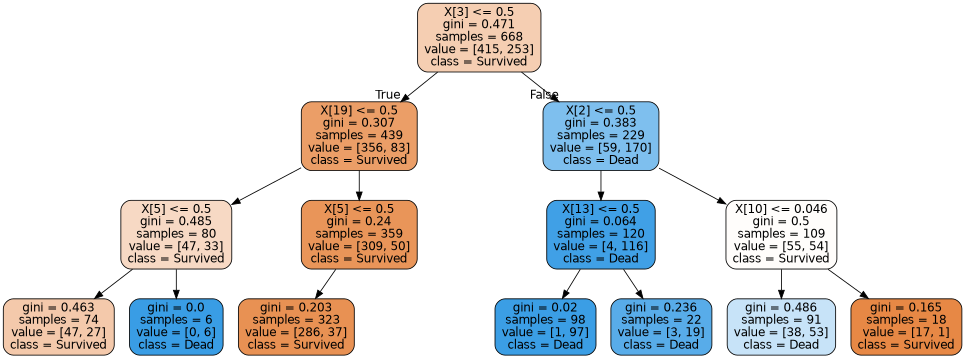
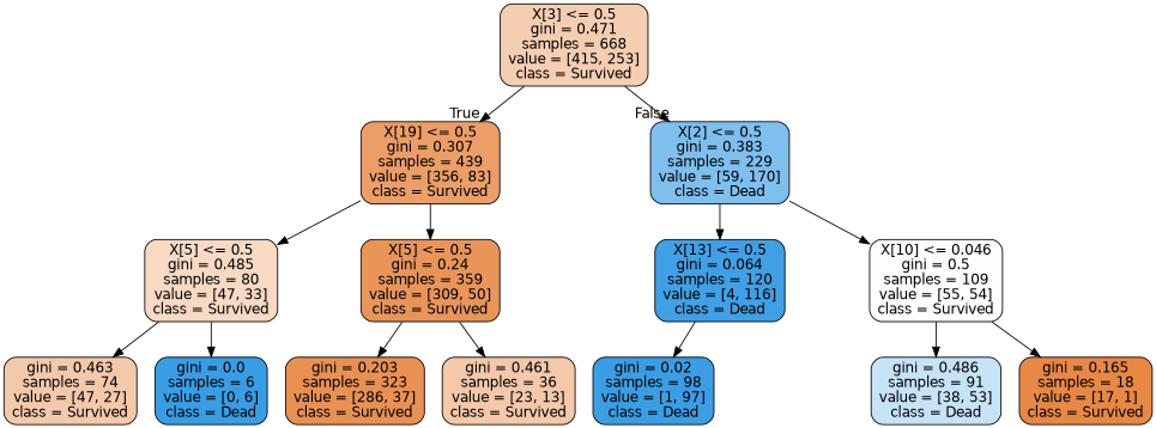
  digraph {
    fontname="DejaVu Sans"
    node [color=black fontname="DejaVu Sans" shape=box style="filled, rounded"]
    edge [fontname="DejaVu Sans"]
    n1 [fillcolor="#f5ceb2" label="X[3] <= 0.5\ngini = 0.471\nsamples = 668\nvalue = [415, 253]\nclass = Survived"]
    n2 [fillcolor="#eb9e67" label="X[19] <= 0.5\ngini = 0.307\nsamples = 439\nvalue = [356, 83]\nclass = Survived"]
    n3 [fillcolor="#7ebfee" label="X[2] <= 0.5\ngini = 0.383\nsamples = 229\nvalue = [59, 170]\nclass = Dead"]
    n4 [fillcolor="#f7d9c4" label="X[5] <= 0.5\ngini = 0.485\nsamples = 80\nvalue = [47, 33]\nclass = Survived"]
    n5 [fillcolor="#e99559" label="X[5] <= 0.5\ngini = 0.24\nsamples = 359\nvalue = [309, 50]\nclass = Survived"]
    n6 [fillcolor="#40a0e6" label="X[13] <= 0.5\ngini = 0.064\nsamples = 120\nvalue = [4, 116]\nclass = Dead"]
    n7 [fillcolor="#fffdfb" label="X[10] <= 0.046\ngini = 0.5\nsamples = 109\nvalue = [55, 54]\nclass = Survived"]
    n8 [fillcolor="#f4c9ab" label="gini = 0.463\nsamples = 74\nvalue = [47, 27]\nclass = Survived"]
    n9 [fillcolor="#399de5" label="gini = 0.0\nsamples = 6\nvalue = [0, 6]\nclass = Dead"]
    n10 [fillcolor="#e89153" label="gini = 0.203\nsamples = 323\nvalue = [286, 37]\nclass = Survived"]
+   n11 [fillcolor="#f4c8a9" label="gini = 0.461\nsamples = 36\nvalue = [23, 13]\nclass = Survived"]
    n12 [fillcolor="#3b9ee5" label="gini = 0.02\nsamples = 98\nvalue = [1, 97]\nclass = Dead"]
-   n13 [fillcolor="#58ace9" label="gini = 0.236\nsamples = 22\nvalue = [3, 19]\nclass = Dead"]
    n14 [fillcolor="#c7e3f8" label="gini = 0.486\nsamples = 91\nvalue = [38, 53]\nclass = Dead"]
    n15 [fillcolor="#e78845" label="gini = 0.165\nsamples = 18\nvalue = [17, 1]\nclass = Survived"]
    n1 -> n2 [headlabel=True labelangle=45 labeldistance=2.5]
    n1 -> n3 [headlabel=False labelangle=-45 labeldistance=2.5]
    n2 -> n4
    n2 -> n5
    n3 -> n6
    n3 -> n7
    n4 -> n8
    n4 -> n9
    n5 -> n10
+   n5 -> n11
    n6 -> n12
-   n6 -> n13
    n7 -> n14
    n7 -> n15
  }
